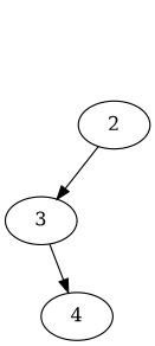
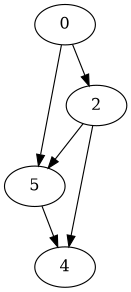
  digraph {
+   0
    2
-   3
+   3 [label=5]
    4
+   0 -> 2
+   0 -> 3
    2 -> 3
+   2 -> 4
    3 -> 4
  }
